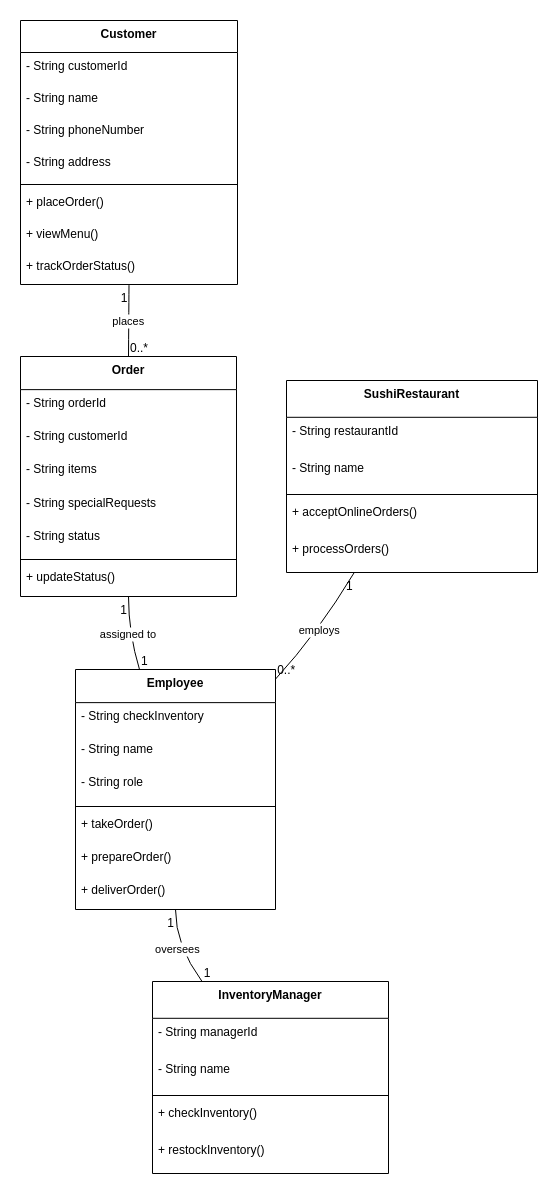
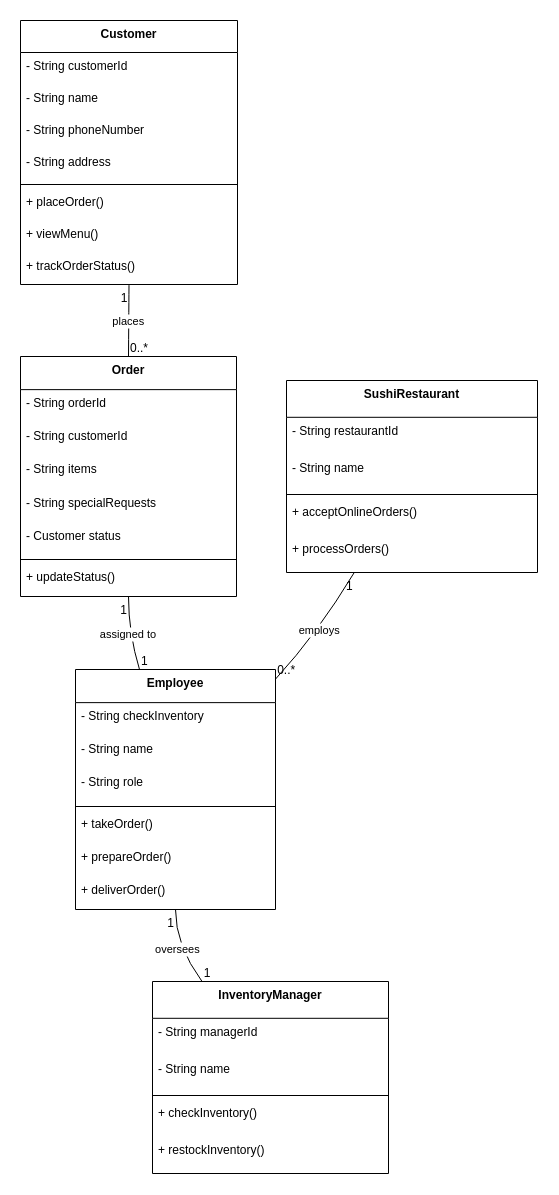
  <mxCell id="0" />
  <mxCell id="1" parent="0" />
  <mxCell id="2" value="Customer" style="swimlane;fontStyle=1;align=center;verticalAlign=top;childLayout=stackLayout;horizontal=1;startSize=32;horizontalStack=0;resizeParent=1;resizeParentMax=0;resizeLast=0;collapsible=0;marginBottom=0;" vertex="1" parent="1"><mxGeometry x="20" y="20" width="217" height="264" as="geometry" /></mxCell>
  <mxCell id="3" value="- String customerId" style="text;strokeColor=none;fillColor=none;align=left;verticalAlign=top;spacingLeft=4;spacingRight=4;overflow=hidden;rotatable=0;points=[[0,0.5],[1,0.5]];portConstraint=eastwest;" vertex="1" parent="2"><mxGeometry y="32" width="217" height="32" as="geometry" /></mxCell>
  <mxCell id="4" value="- String name" style="text;strokeColor=none;fillColor=none;align=left;verticalAlign=top;spacingLeft=4;spacingRight=4;overflow=hidden;rotatable=0;points=[[0,0.5],[1,0.5]];portConstraint=eastwest;" vertex="1" parent="2"><mxGeometry y="64" width="217" height="32" as="geometry" /></mxCell>
  <mxCell id="5" value="- String phoneNumber" style="text;strokeColor=none;fillColor=none;align=left;verticalAlign=top;spacingLeft=4;spacingRight=4;overflow=hidden;rotatable=0;points=[[0,0.5],[1,0.5]];portConstraint=eastwest;" vertex="1" parent="2"><mxGeometry y="96" width="217" height="32" as="geometry" /></mxCell>
  <mxCell id="6" value="- String address" style="text;strokeColor=none;fillColor=none;align=left;verticalAlign=top;spacingLeft=4;spacingRight=4;overflow=hidden;rotatable=0;points=[[0,0.5],[1,0.5]];portConstraint=eastwest;" vertex="1" parent="2"><mxGeometry y="128" width="217" height="32" as="geometry" /></mxCell>
  <mxCell id="7" style="line;strokeWidth=1;fillColor=none;align=left;verticalAlign=middle;spacingTop=-1;spacingLeft=3;spacingRight=3;rotatable=0;labelPosition=right;points=[];portConstraint=eastwest;strokeColor=inherit;" vertex="1" parent="2"><mxGeometry y="160" width="217" height="8" as="geometry" /></mxCell>
  <mxCell id="8" value="+ placeOrder()" style="text;strokeColor=none;fillColor=none;align=left;verticalAlign=top;spacingLeft=4;spacingRight=4;overflow=hidden;rotatable=0;points=[[0,0.5],[1,0.5]];portConstraint=eastwest;" vertex="1" parent="2"><mxGeometry y="168" width="217" height="32" as="geometry" /></mxCell>
  <mxCell id="9" value="+ viewMenu()" style="text;strokeColor=none;fillColor=none;align=left;verticalAlign=top;spacingLeft=4;spacingRight=4;overflow=hidden;rotatable=0;points=[[0,0.5],[1,0.5]];portConstraint=eastwest;" vertex="1" parent="2"><mxGeometry y="200" width="217" height="32" as="geometry" /></mxCell>
  <mxCell id="10" value="+ trackOrderStatus()" style="text;strokeColor=none;fillColor=none;align=left;verticalAlign=top;spacingLeft=4;spacingRight=4;overflow=hidden;rotatable=0;points=[[0,0.5],[1,0.5]];portConstraint=eastwest;" vertex="1" parent="2"><mxGeometry y="232" width="217" height="32" as="geometry" /></mxCell>
  <mxCell id="11" value="Order" style="swimlane;fontStyle=1;align=center;verticalAlign=top;childLayout=stackLayout;horizontal=1;startSize=33.143;horizontalStack=0;resizeParent=1;resizeParentMax=0;resizeLast=0;collapsible=0;marginBottom=0;" vertex="1" parent="1"><mxGeometry x="20" y="356" width="216" height="240" as="geometry" /></mxCell>
  <mxCell id="12" value="- String orderId" style="text;strokeColor=none;fillColor=none;align=left;verticalAlign=top;spacingLeft=4;spacingRight=4;overflow=hidden;rotatable=0;points=[[0,0.5],[1,0.5]];portConstraint=eastwest;" vertex="1" parent="11"><mxGeometry y="33" width="216" height="33" as="geometry" /></mxCell>
  <mxCell id="13" value="- String customerId" style="text;strokeColor=none;fillColor=none;align=left;verticalAlign=top;spacingLeft=4;spacingRight=4;overflow=hidden;rotatable=0;points=[[0,0.5],[1,0.5]];portConstraint=eastwest;" vertex="1" parent="11"><mxGeometry y="66" width="216" height="33" as="geometry" /></mxCell>
  <mxCell id="14" value="- String items" style="text;strokeColor=none;fillColor=none;align=left;verticalAlign=top;spacingLeft=4;spacingRight=4;overflow=hidden;rotatable=0;points=[[0,0.5],[1,0.5]];portConstraint=eastwest;" vertex="1" parent="11"><mxGeometry y="99" width="216" height="33" as="geometry" /></mxCell>
  <mxCell id="15" value="- String specialRequests" style="text;strokeColor=none;fillColor=none;align=left;verticalAlign=top;spacingLeft=4;spacingRight=4;overflow=hidden;rotatable=0;points=[[0,0.5],[1,0.5]];portConstraint=eastwest;" vertex="1" parent="11"><mxGeometry y="133" width="216" height="33" as="geometry" /></mxCell>
- <mxCell id="16" value="- String status" style="text;strokeColor=none;fillColor=none;align=left;verticalAlign=top;spacingLeft=4;spacingRight=4;overflow=hidden;rotatable=0;points=[[0,0.5],[1,0.5]];portConstraint=eastwest;" vertex="1" parent="11"><mxGeometry y="166" width="216" height="33" as="geometry" /></mxCell>
+ <mxCell id="16" value="- Customer status" style="text;strokeColor=none;fillColor=none;align=left;verticalAlign=top;spacingLeft=4;spacingRight=4;overflow=hidden;rotatable=0;points=[[0,0.5],[1,0.5]];portConstraint=eastwest;" vertex="1" parent="11"><mxGeometry y="166" width="216" height="33" as="geometry" /></mxCell>
  <mxCell id="17" style="line;strokeWidth=1;fillColor=none;align=left;verticalAlign=middle;spacingTop=-1;spacingLeft=3;spacingRight=3;rotatable=0;labelPosition=right;points=[];portConstraint=eastwest;strokeColor=inherit;" vertex="1" parent="11"><mxGeometry y="199" width="216" height="8" as="geometry" /></mxCell>
  <mxCell id="18" value="+ updateStatus()" style="text;strokeColor=none;fillColor=none;align=left;verticalAlign=top;spacingLeft=4;spacingRight=4;overflow=hidden;rotatable=0;points=[[0,0.5],[1,0.5]];portConstraint=eastwest;" vertex="1" parent="11"><mxGeometry y="207" width="216" height="33" as="geometry" /></mxCell>
  <mxCell id="19" value="Employee" style="swimlane;fontStyle=1;align=center;verticalAlign=top;childLayout=stackLayout;horizontal=1;startSize=33.143;horizontalStack=0;resizeParent=1;resizeParentMax=0;resizeLast=0;collapsible=0;marginBottom=0;" vertex="1" parent="1"><mxGeometry x="75" y="669" width="200" height="240" as="geometry" /></mxCell>
  <mxCell id="20" value="- String checkInventory" style="text;strokeColor=none;fillColor=none;align=left;verticalAlign=top;spacingLeft=4;spacingRight=4;overflow=hidden;rotatable=0;points=[[0,0.5],[1,0.5]];portConstraint=eastwest;" vertex="1" parent="19"><mxGeometry y="33" width="200" height="33" as="geometry" /></mxCell>
  <mxCell id="21" value="- String name" style="text;strokeColor=none;fillColor=none;align=left;verticalAlign=top;spacingLeft=4;spacingRight=4;overflow=hidden;rotatable=0;points=[[0,0.5],[1,0.5]];portConstraint=eastwest;" vertex="1" parent="19"><mxGeometry y="66" width="200" height="33" as="geometry" /></mxCell>
  <mxCell id="22" value="- String role" style="text;strokeColor=none;fillColor=none;align=left;verticalAlign=top;spacingLeft=4;spacingRight=4;overflow=hidden;rotatable=0;points=[[0,0.5],[1,0.5]];portConstraint=eastwest;" vertex="1" parent="19"><mxGeometry y="99" width="200" height="33" as="geometry" /></mxCell>
  <mxCell id="23" style="line;strokeWidth=1;fillColor=none;align=left;verticalAlign=middle;spacingTop=-1;spacingLeft=3;spacingRight=3;rotatable=0;labelPosition=right;points=[];portConstraint=eastwest;strokeColor=inherit;" vertex="1" parent="19"><mxGeometry y="133" width="200" height="8" as="geometry" /></mxCell>
  <mxCell id="24" value="+ takeOrder()" style="text;strokeColor=none;fillColor=none;align=left;verticalAlign=top;spacingLeft=4;spacingRight=4;overflow=hidden;rotatable=0;points=[[0,0.5],[1,0.5]];portConstraint=eastwest;" vertex="1" parent="19"><mxGeometry y="141" width="200" height="33" as="geometry" /></mxCell>
  <mxCell id="25" value="+ prepareOrder()" style="text;strokeColor=none;fillColor=none;align=left;verticalAlign=top;spacingLeft=4;spacingRight=4;overflow=hidden;rotatable=0;points=[[0,0.5],[1,0.5]];portConstraint=eastwest;" vertex="1" parent="19"><mxGeometry y="174" width="200" height="33" as="geometry" /></mxCell>
  <mxCell id="26" value="+ deliverOrder()" style="text;strokeColor=none;fillColor=none;align=left;verticalAlign=top;spacingLeft=4;spacingRight=4;overflow=hidden;rotatable=0;points=[[0,0.5],[1,0.5]];portConstraint=eastwest;" vertex="1" parent="19"><mxGeometry y="207" width="200" height="33" as="geometry" /></mxCell>
  <mxCell id="27" value="InventoryManager" style="swimlane;fontStyle=1;align=center;verticalAlign=top;childLayout=stackLayout;horizontal=1;startSize=36.8;horizontalStack=0;resizeParent=1;resizeParentMax=0;resizeLast=0;collapsible=0;marginBottom=0;" vertex="1" parent="1"><mxGeometry x="152" y="981" width="236" height="192" as="geometry" /></mxCell>
  <mxCell id="28" value="- String managerId" style="text;strokeColor=none;fillColor=none;align=left;verticalAlign=top;spacingLeft=4;spacingRight=4;overflow=hidden;rotatable=0;points=[[0,0.5],[1,0.5]];portConstraint=eastwest;" vertex="1" parent="27"><mxGeometry y="37" width="236" height="37" as="geometry" /></mxCell>
  <mxCell id="29" value="- String name" style="text;strokeColor=none;fillColor=none;align=left;verticalAlign=top;spacingLeft=4;spacingRight=4;overflow=hidden;rotatable=0;points=[[0,0.5],[1,0.5]];portConstraint=eastwest;" vertex="1" parent="27"><mxGeometry y="74" width="236" height="37" as="geometry" /></mxCell>
  <mxCell id="30" style="line;strokeWidth=1;fillColor=none;align=left;verticalAlign=middle;spacingTop=-1;spacingLeft=3;spacingRight=3;rotatable=0;labelPosition=right;points=[];portConstraint=eastwest;strokeColor=inherit;" vertex="1" parent="27"><mxGeometry y="110" width="236" height="8" as="geometry" /></mxCell>
  <mxCell id="31" value="+ checkInventory()" style="text;strokeColor=none;fillColor=none;align=left;verticalAlign=top;spacingLeft=4;spacingRight=4;overflow=hidden;rotatable=0;points=[[0,0.5],[1,0.5]];portConstraint=eastwest;" vertex="1" parent="27"><mxGeometry y="118" width="236" height="37" as="geometry" /></mxCell>
  <mxCell id="32" value="+ restockInventory()" style="text;strokeColor=none;fillColor=none;align=left;verticalAlign=top;spacingLeft=4;spacingRight=4;overflow=hidden;rotatable=0;points=[[0,0.5],[1,0.5]];portConstraint=eastwest;" vertex="1" parent="27"><mxGeometry y="155" width="236" height="37" as="geometry" /></mxCell>
  <mxCell id="33" value="SushiRestaurant" style="swimlane;fontStyle=1;align=center;verticalAlign=top;childLayout=stackLayout;horizontal=1;startSize=36.8;horizontalStack=0;resizeParent=1;resizeParentMax=0;resizeLast=0;collapsible=0;marginBottom=0;" vertex="1" parent="1"><mxGeometry x="286" y="380" width="251" height="192" as="geometry" /></mxCell>
  <mxCell id="34" value="- String restaurantId" style="text;strokeColor=none;fillColor=none;align=left;verticalAlign=top;spacingLeft=4;spacingRight=4;overflow=hidden;rotatable=0;points=[[0,0.5],[1,0.5]];portConstraint=eastwest;" vertex="1" parent="33"><mxGeometry y="37" width="251" height="37" as="geometry" /></mxCell>
  <mxCell id="35" value="- String name" style="text;strokeColor=none;fillColor=none;align=left;verticalAlign=top;spacingLeft=4;spacingRight=4;overflow=hidden;rotatable=0;points=[[0,0.5],[1,0.5]];portConstraint=eastwest;" vertex="1" parent="33"><mxGeometry y="74" width="251" height="37" as="geometry" /></mxCell>
  <mxCell id="36" style="line;strokeWidth=1;fillColor=none;align=left;verticalAlign=middle;spacingTop=-1;spacingLeft=3;spacingRight=3;rotatable=0;labelPosition=right;points=[];portConstraint=eastwest;strokeColor=inherit;" vertex="1" parent="33"><mxGeometry y="110" width="251" height="8" as="geometry" /></mxCell>
  <mxCell id="37" value="+ acceptOnlineOrders()" style="text;strokeColor=none;fillColor=none;align=left;verticalAlign=top;spacingLeft=4;spacingRight=4;overflow=hidden;rotatable=0;points=[[0,0.5],[1,0.5]];portConstraint=eastwest;" vertex="1" parent="33"><mxGeometry y="118" width="251" height="37" as="geometry" /></mxCell>
  <mxCell id="38" value="+ processOrders()" style="text;strokeColor=none;fillColor=none;align=left;verticalAlign=top;spacingLeft=4;spacingRight=4;overflow=hidden;rotatable=0;points=[[0,0.5],[1,0.5]];portConstraint=eastwest;" vertex="1" parent="33"><mxGeometry y="155" width="251" height="37" as="geometry" /></mxCell>
  <mxCell id="39" value="places" style="curved=1;startArrow=none;endArrow=none;exitX=0.5;exitY=1;entryX=0.5;entryY=0;" edge="1" parent="1" source="2" target="11"><mxGeometry relative="1" as="geometry"><Array as="points" /></mxGeometry></mxCell>
  <mxCell id="40" value="1" style="edgeLabel;resizable=0;labelBackgroundColor=none;fontSize=12;align=right;verticalAlign=top;" vertex="1" parent="39"><mxGeometry x="-1" relative="1" as="geometry" /></mxCell>
  <mxCell id="41" value="0..*" style="edgeLabel;resizable=0;labelBackgroundColor=none;fontSize=12;align=left;verticalAlign=bottom;" vertex="1" parent="39"><mxGeometry x="1" relative="1" as="geometry" /></mxCell>
  <mxCell id="42" value="assigned to" style="curved=1;startArrow=none;endArrow=none;exitX=0.5;exitY=1;entryX=0.32;entryY=0;" edge="1" parent="1" source="11" target="19"><mxGeometry relative="1" as="geometry"><Array as="points"><mxPoint x="128" y="633" /></Array></mxGeometry></mxCell>
  <mxCell id="43" value="1" style="edgeLabel;resizable=0;labelBackgroundColor=none;fontSize=12;align=right;verticalAlign=top;" vertex="1" parent="42"><mxGeometry x="-1" relative="1" as="geometry" /></mxCell>
  <mxCell id="44" value="1" style="edgeLabel;resizable=0;labelBackgroundColor=none;fontSize=12;align=left;verticalAlign=bottom;" vertex="1" parent="42"><mxGeometry x="1" relative="1" as="geometry" /></mxCell>
  <mxCell id="45" value="oversees" style="curved=1;startArrow=none;endArrow=none;exitX=0.5;exitY=1;entryX=0.21;entryY=0;" edge="1" parent="1" source="19" target="27"><mxGeometry relative="1" as="geometry"><Array as="points"><mxPoint x="175" y="945" /></Array></mxGeometry></mxCell>
  <mxCell id="46" value="1" style="edgeLabel;resizable=0;labelBackgroundColor=none;fontSize=12;align=right;verticalAlign=top;" vertex="1" parent="45"><mxGeometry x="-1" relative="1" as="geometry" /></mxCell>
  <mxCell id="47" value="1" style="edgeLabel;resizable=0;labelBackgroundColor=none;fontSize=12;align=left;verticalAlign=bottom;" vertex="1" parent="45"><mxGeometry x="1" relative="1" as="geometry" /></mxCell>
  <mxCell id="48" value="employs" style="curved=1;startArrow=none;endArrow=none;exitX=0.27;exitY=1;entryX=1;entryY=0.04;" edge="1" parent="1" source="33" target="19"><mxGeometry relative="1" as="geometry"><Array as="points"><mxPoint x="317" y="633" /></Array></mxGeometry></mxCell>
  <mxCell id="49" value="1" style="edgeLabel;resizable=0;labelBackgroundColor=none;fontSize=12;align=right;verticalAlign=top;" vertex="1" parent="48"><mxGeometry x="-1" relative="1" as="geometry" /></mxCell>
  <mxCell id="50" value="0..*" style="edgeLabel;resizable=0;labelBackgroundColor=none;fontSize=12;align=left;verticalAlign=bottom;" vertex="1" parent="48"><mxGeometry x="1" relative="1" as="geometry" /></mxCell>
